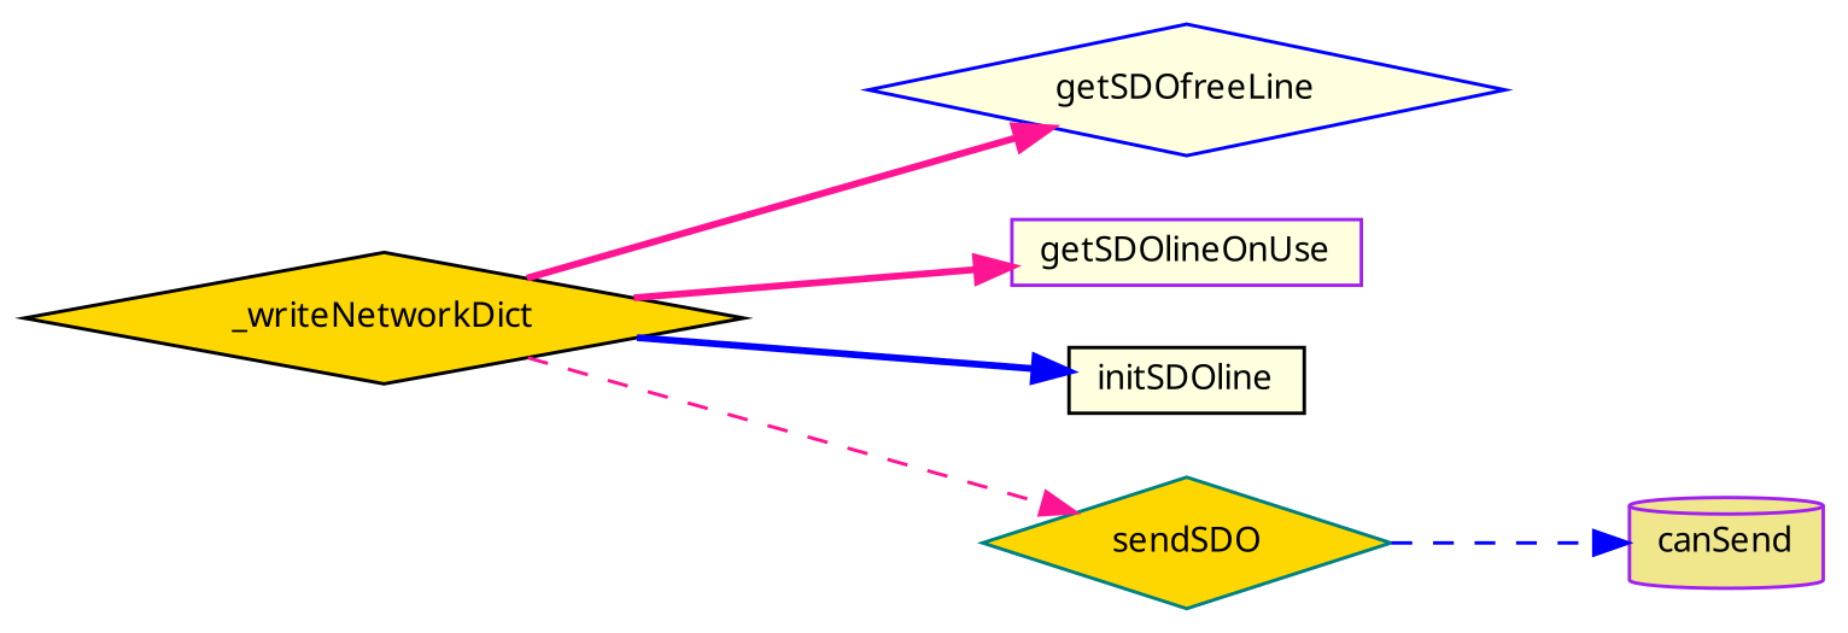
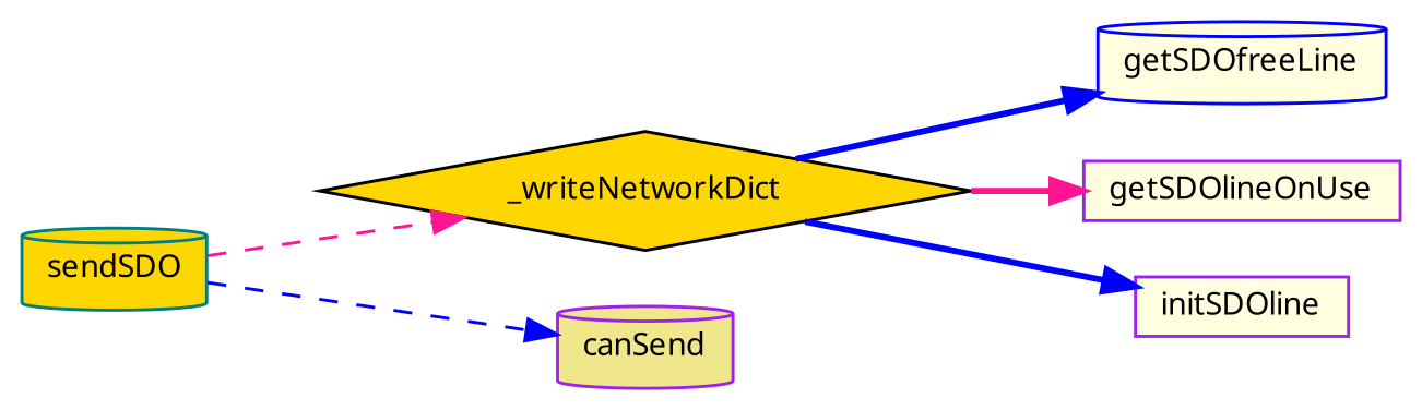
  digraph {
    rankdir=LR
    node [color=black fillcolor=lightyellow fontname="FreeSans.ttf" fontsize=10 shape=diamond style=filled]
    edge [color=blue fontname="FreeSans.ttf" fontsize=10 labelfontname="FreeSans.ttf" labelfontsize=10 style=bold]
    n1 [fillcolor=gold fontcolor=black height=0.2 label=_writeNetworkDict width=0.4]
-   n2 [color=blue height=0.2 label=getSDOfreeLine width=0.4]
+   n2 [color=blue height=0.2 label=getSDOfreeLine shape=cylinder width=0.4]
    n3 [color=purple height=0.2 label=getSDOlineOnUse shape=box width=0.4]
-   n4 [height=0.2 label=initSDOline shape=box width=0.4]
-   n5 [color=teal fillcolor=gold height=0.2 label=sendSDO width=0.4]
+   n4 [color=purple height=0.2 label=initSDOline shape=box width=0.4]
+   n5 [color=teal fillcolor=gold height=0.2 label=sendSDO shape=cylinder width=0.4]
    n6 [color=purple fillcolor=khaki height=0.2 label=canSend shape=cylinder width=0.4]
-   n1 -> n2 [color=deeppink]
+   n1 -> n2
    n1 -> n3 [color=deeppink]
    n1 -> n4
-   n1 -> n5 [color=deeppink style=dashed]
+   n5 -> n1 [color=deeppink style=dashed]
    n5 -> n6 [style=dashed]
  }
